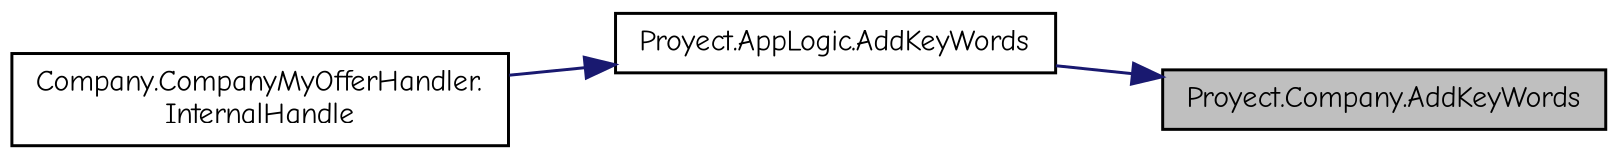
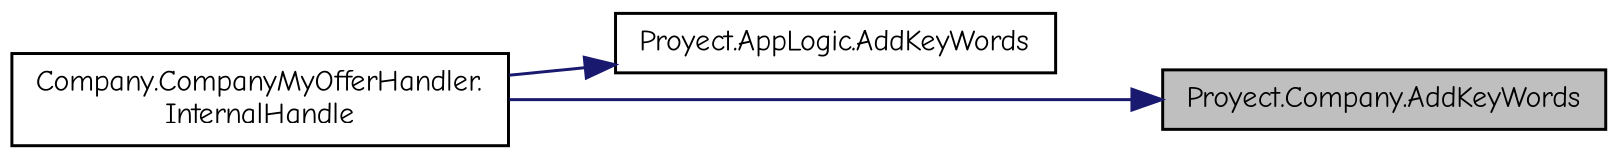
  digraph {
    fontname="Comic Neue"
    rankdir=RL
    node [color=black fillcolor=white fontname="Comic Neue" fontsize=10 shape=record style=filled]
    edge [color=midnightblue dir=back fontname="Comic Neue" fontsize=10 labelfontname=Helvetica labelfontsize=10 style=solid]
    n1 [fillcolor=grey75 fontcolor=black height=0.2 label="Proyect.Company.AddKeyWords" width=0.4]
    n2 [height=0.2 label="Proyect.AppLogic.AddKeyWords" width=0.4]
    n3 [height=0.2 label="Company.CompanyMyOfferHandler.\lInternalHandle" width=0.4]
-   n1 -> n2
+   n1 -> n3
    n2 -> n3
  }
